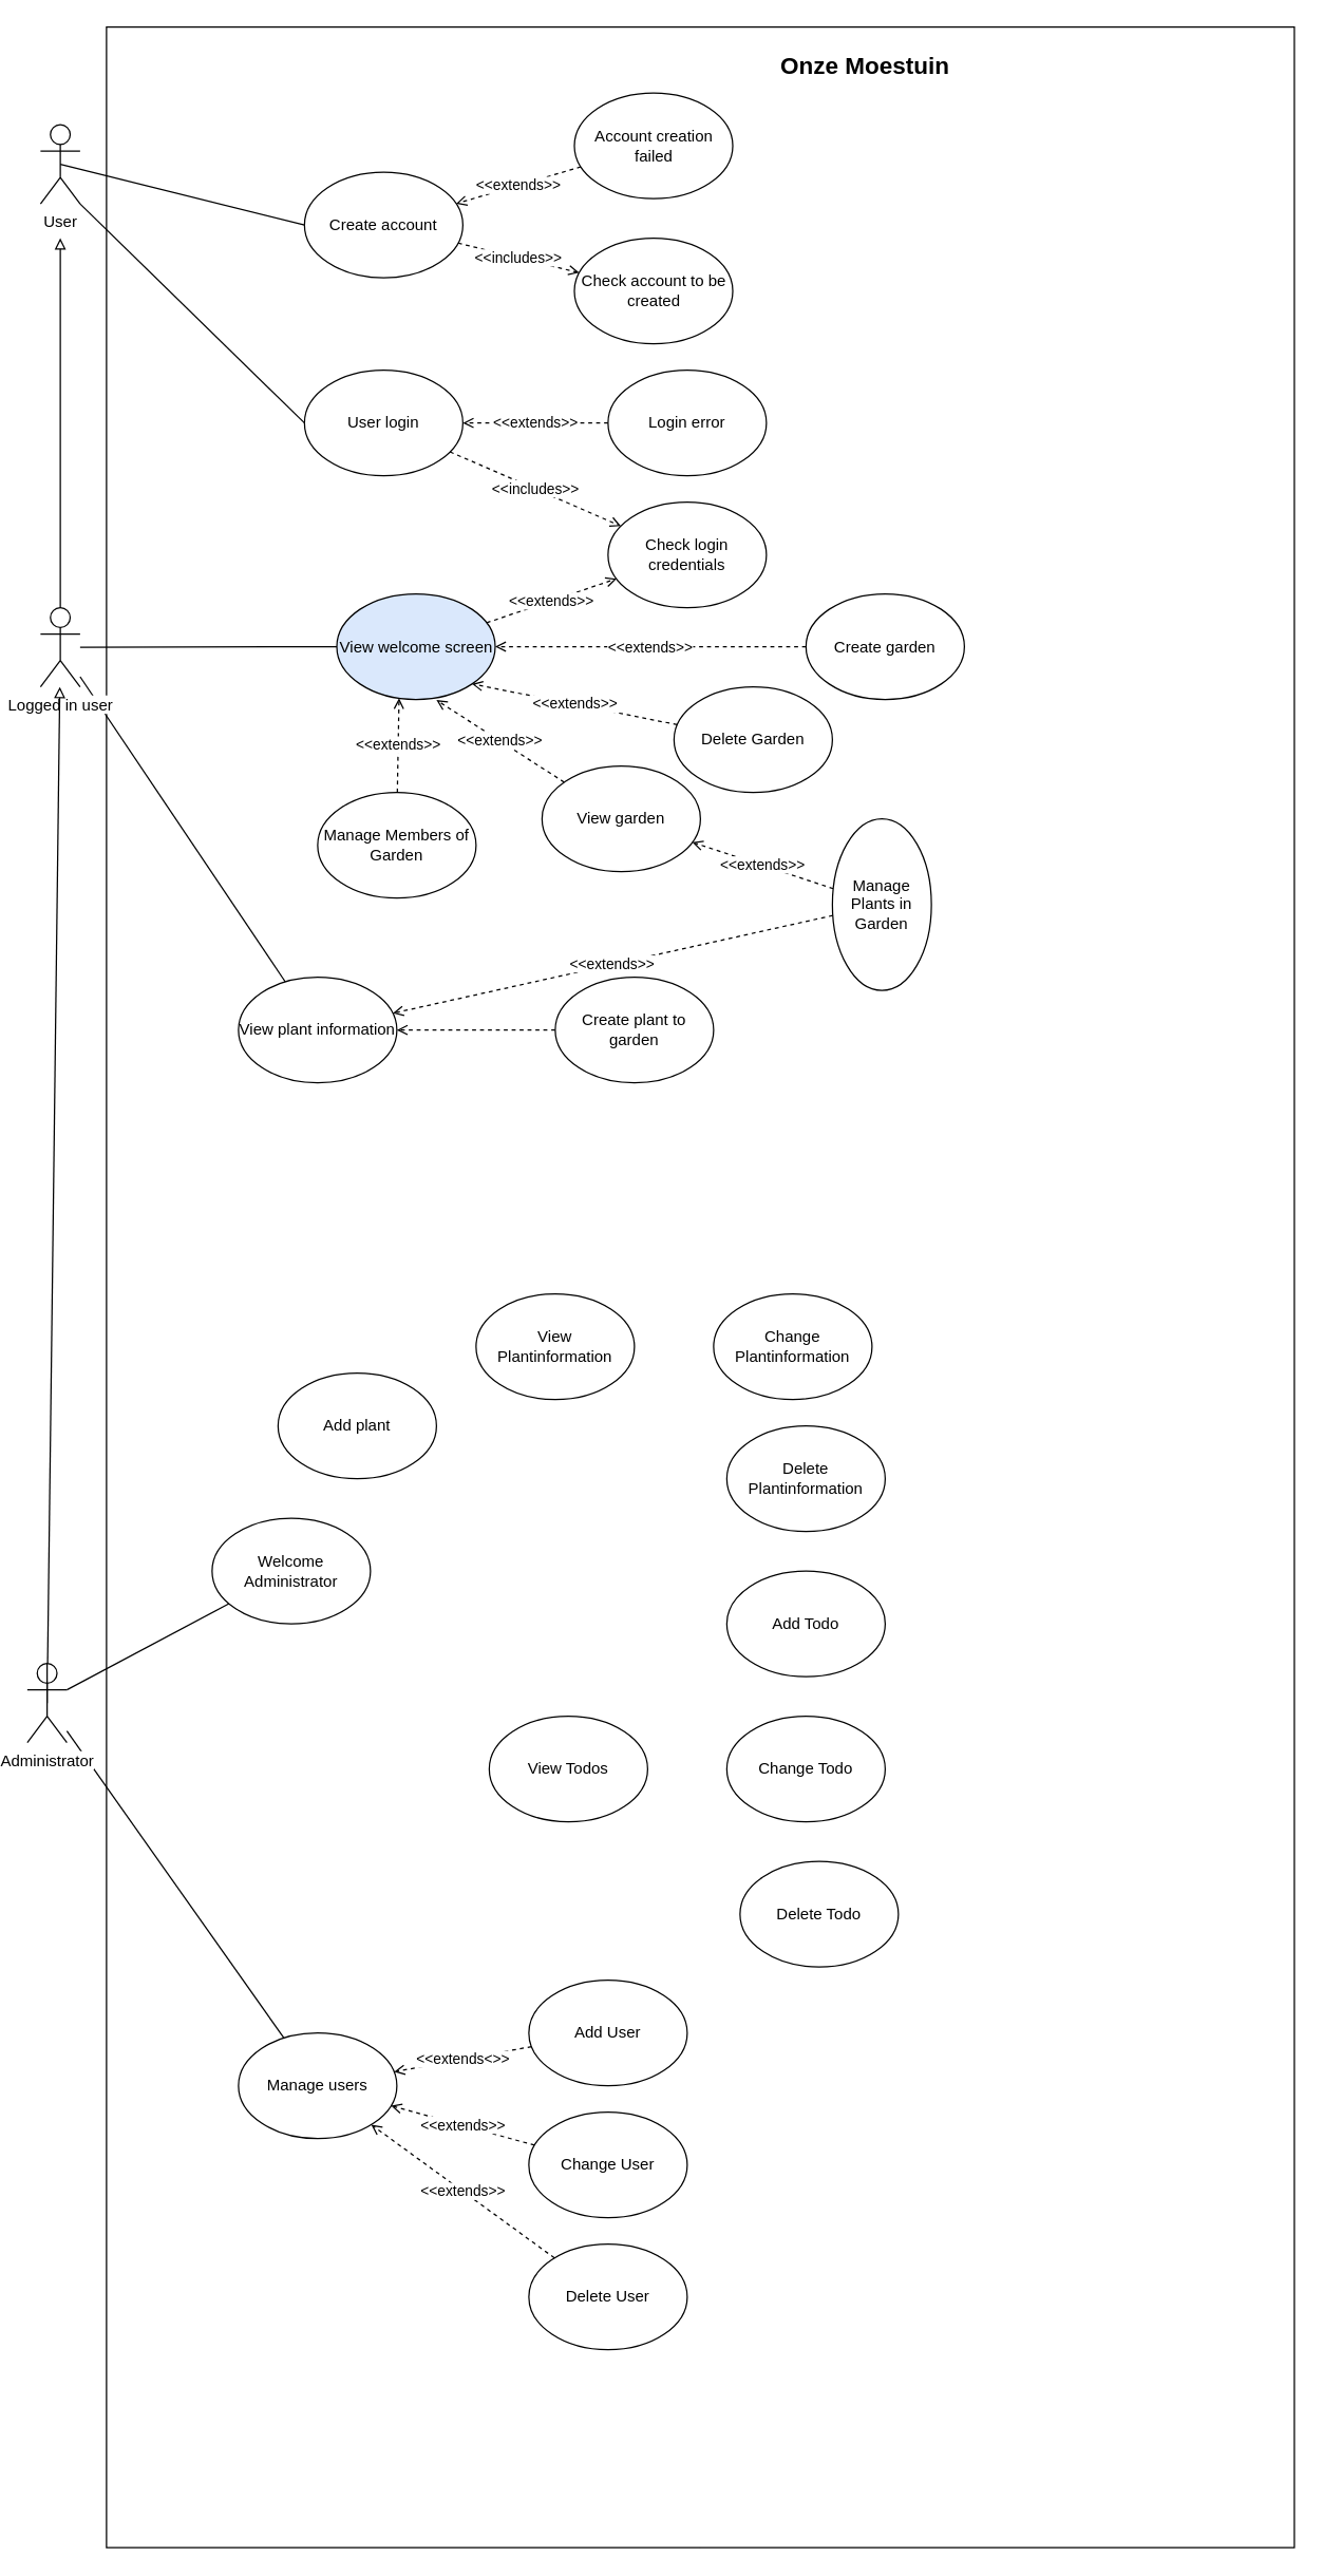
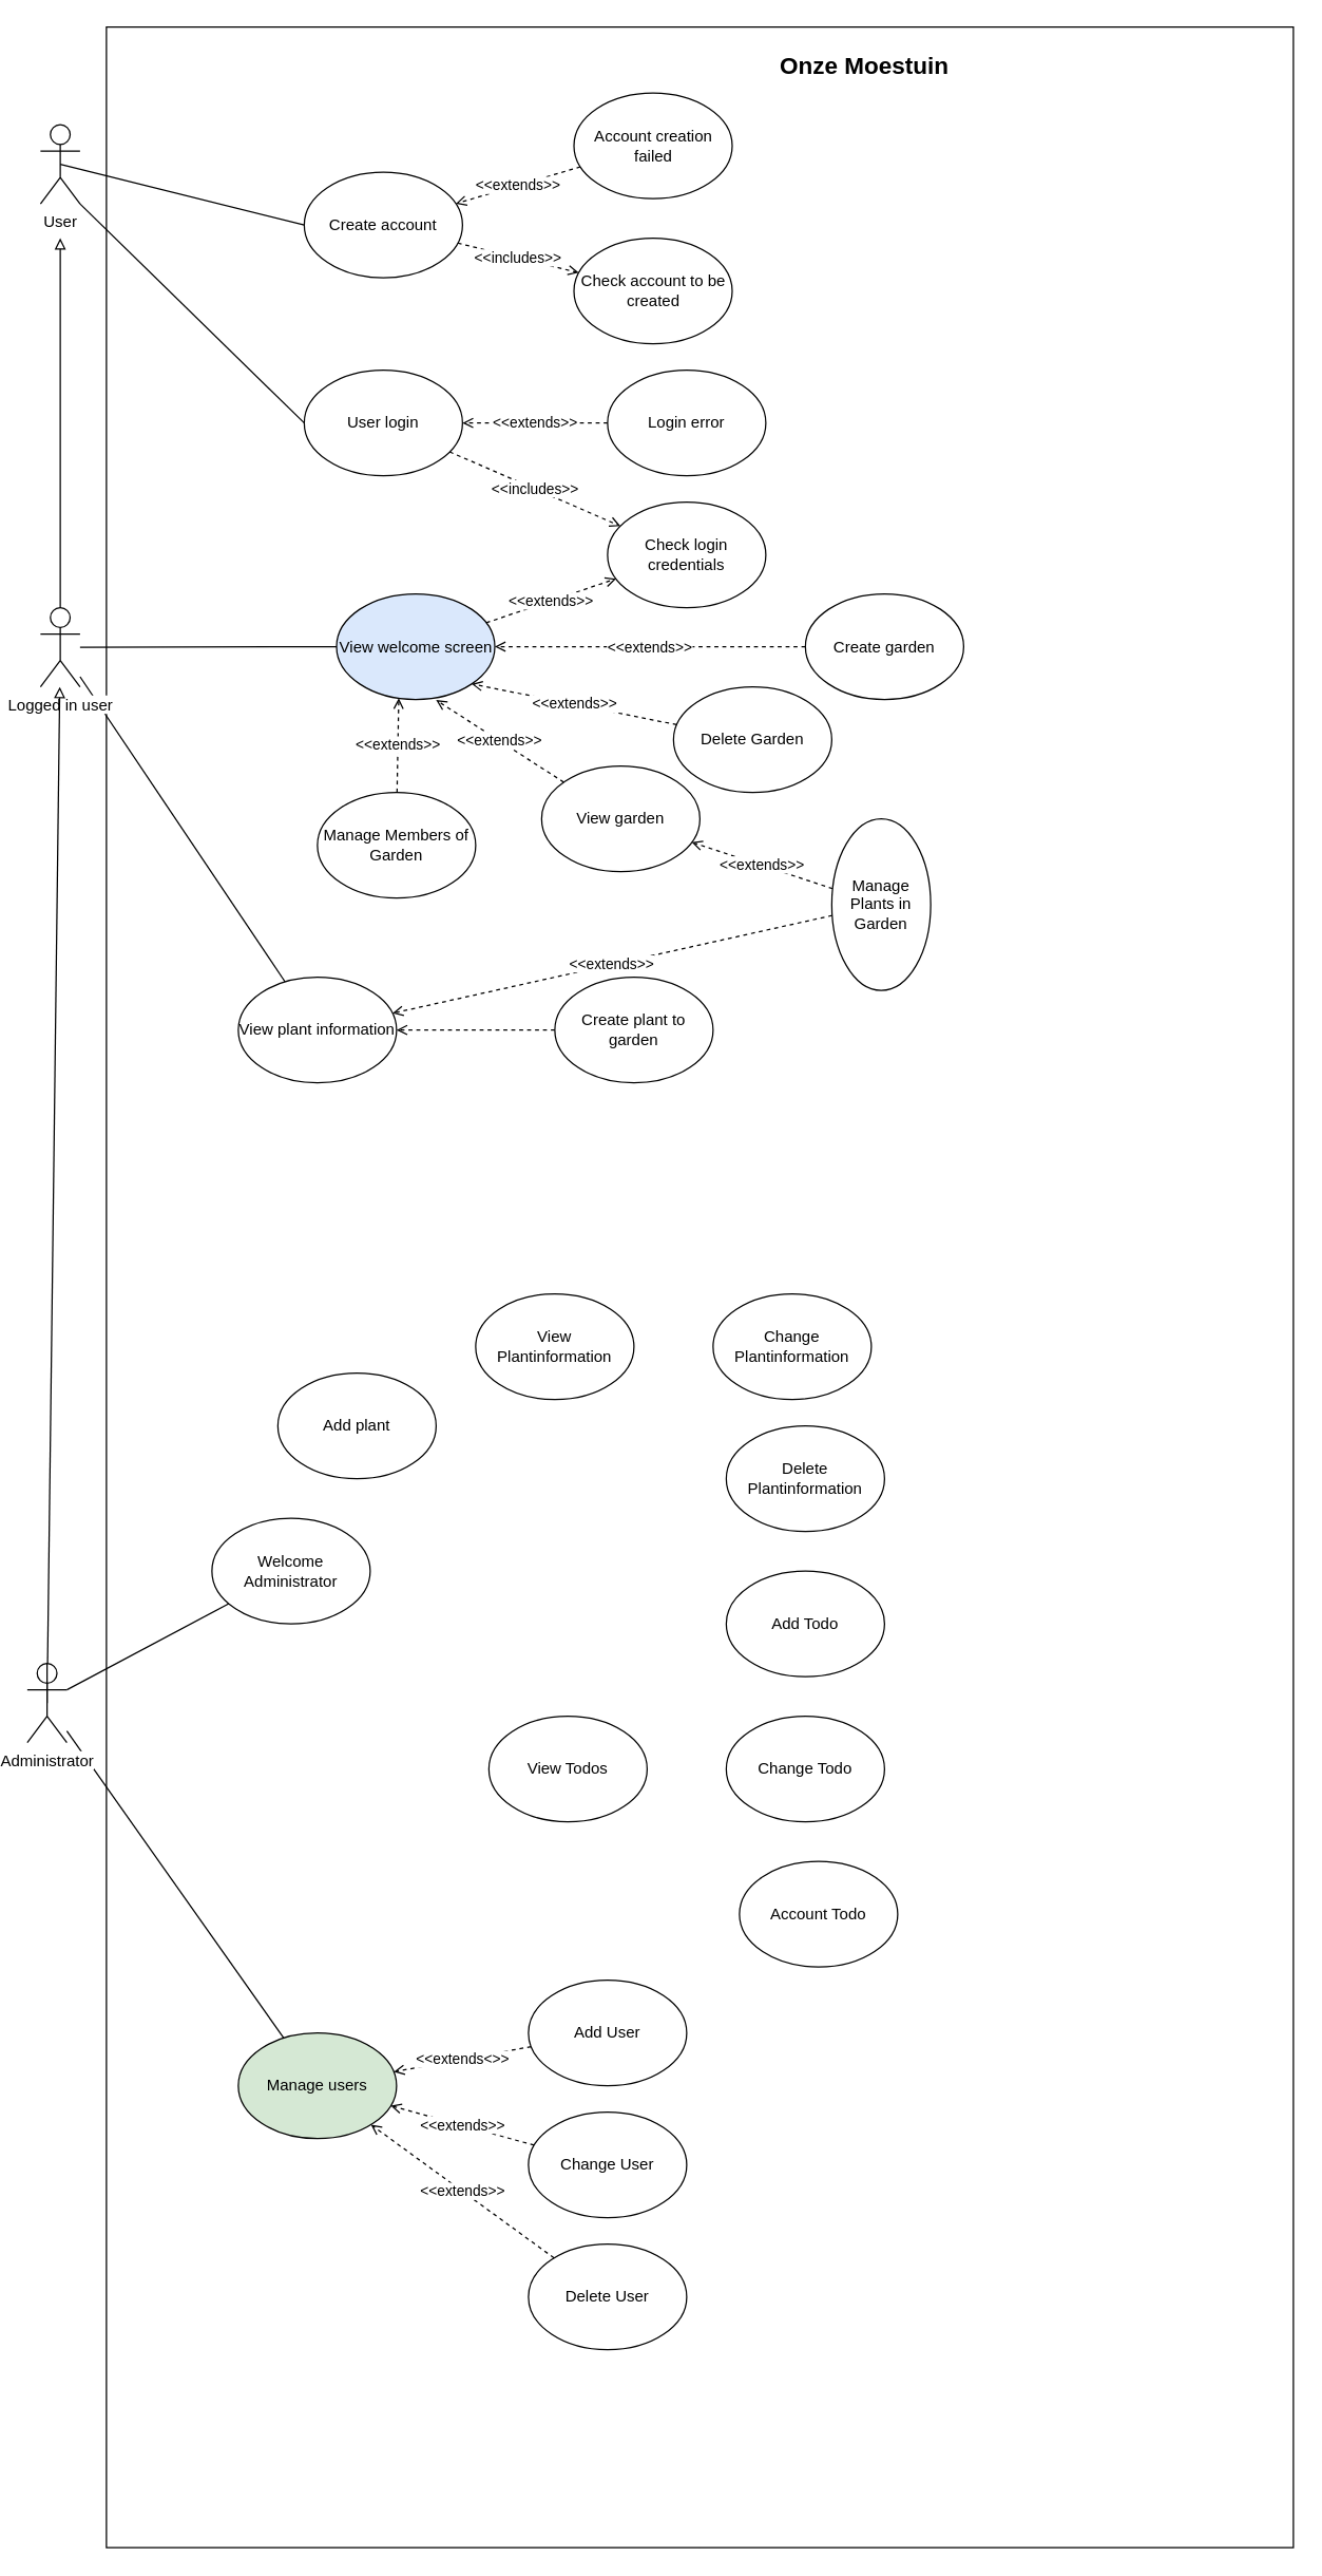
  <mxCell id="0" />
  <mxCell id="1" parent="0" />
  <mxCell id="2" style="edgeStyle=none;rounded=0;orthogonalLoop=1;jettySize=auto;html=1;exitX=0.5;exitY=1;exitDx=0;exitDy=0;dashed=1;endArrow=open;endFill=0;" edge="1" parent="1" source="3"><mxGeometry relative="1" as="geometry"><mxPoint x="520" y="1650" as="targetPoint" /></mxGeometry></mxCell>
  <mxCell id="3" value="" style="rounded=0;whiteSpace=wrap;html=1;" vertex="1" parent="1"><mxGeometry x="80" y="20" width="900" height="1910" as="geometry" /></mxCell>
  <mxCell id="4" value="&lt;b&gt;&lt;font style=&quot;font-size: 18px&quot;&gt;Onze Moestuin&lt;/font&gt;&lt;/b&gt;" style="text;html=1;strokeColor=none;fillColor=none;align=center;verticalAlign=middle;whiteSpace=wrap;rounded=0;" vertex="1" parent="1"><mxGeometry x="585" y="40" width="140" height="20" as="geometry" /></mxCell>
  <mxCell id="5" style="edgeStyle=none;rounded=0;orthogonalLoop=1;jettySize=auto;html=1;endArrow=none;endFill=0;entryX=0;entryY=0.5;entryDx=0;entryDy=0;exitX=1;exitY=1;exitDx=0;exitDy=0;exitPerimeter=0;" edge="1" parent="1" source="59" target="22"><mxGeometry relative="1" as="geometry" /></mxCell>
  <mxCell id="6" style="edgeStyle=none;rounded=0;orthogonalLoop=1;jettySize=auto;html=1;entryX=0;entryY=0.5;entryDx=0;entryDy=0;endArrow=none;endFill=0;exitX=0.5;exitY=0.5;exitDx=0;exitDy=0;exitPerimeter=0;" edge="1" parent="1" source="59" target="16"><mxGeometry relative="1" as="geometry" /></mxCell>
  <mxCell id="7" style="edgeStyle=none;rounded=0;orthogonalLoop=1;jettySize=auto;html=1;endArrow=none;endFill=0;" edge="1" parent="1" source="10" target="31"><mxGeometry relative="1" as="geometry" /></mxCell>
  <mxCell id="8" style="edgeStyle=none;rounded=0;orthogonalLoop=1;jettySize=auto;html=1;endArrow=none;endFill=0;entryX=0;entryY=0.5;entryDx=0;entryDy=0;" edge="1" parent="1" source="10" target="33"><mxGeometry relative="1" as="geometry" /></mxCell>
  <mxCell id="9" style="edgeStyle=none;rounded=0;orthogonalLoop=1;jettySize=auto;html=1;entryX=0.5;entryY=1.433;entryDx=0;entryDy=0;entryPerimeter=0;endArrow=block;endFill=0;" edge="1" parent="1" source="10" target="59"><mxGeometry relative="1" as="geometry" /></mxCell>
  <mxCell id="10" value="Logged in user" style="shape=umlActor;verticalLabelPosition=bottom;labelBackgroundColor=#ffffff;verticalAlign=top;html=1;outlineConnect=0;" vertex="1" parent="1"><mxGeometry x="30" y="460" width="30" height="60" as="geometry" /></mxCell>
  <mxCell id="11" style="edgeStyle=none;rounded=0;orthogonalLoop=1;jettySize=auto;html=1;endArrow=block;endFill=0;" edge="1" parent="1" source="14" target="10"><mxGeometry relative="1" as="geometry" /></mxCell>
  <mxCell id="12" style="edgeStyle=none;rounded=0;orthogonalLoop=1;jettySize=auto;html=1;exitX=1;exitY=0.333;exitDx=0;exitDy=0;exitPerimeter=0;endArrow=none;endFill=0;" edge="1" parent="1" source="14" target="43"><mxGeometry relative="1" as="geometry" /></mxCell>
  <mxCell id="13" style="edgeStyle=none;rounded=0;orthogonalLoop=1;jettySize=auto;html=1;endArrow=none;endFill=0;" edge="1" parent="1" source="14" target="47"><mxGeometry relative="1" as="geometry" /></mxCell>
  <mxCell id="14" value="Administrator" style="shape=umlActor;verticalLabelPosition=bottom;labelBackgroundColor=#ffffff;verticalAlign=top;html=1;outlineConnect=0;" vertex="1" parent="1"><mxGeometry x="20" y="1260" width="30" height="60" as="geometry" /></mxCell>
  <mxCell id="15" value="&amp;lt;&amp;lt;includes&amp;gt;&amp;gt;" style="rounded=0;orthogonalLoop=1;jettySize=auto;html=1;dashed=1;endArrow=open;endFill=0;" edge="1" parent="1" source="16" target="17"><mxGeometry relative="1" as="geometry" /></mxCell>
  <mxCell id="16" value="Create account" style="ellipse;whiteSpace=wrap;html=1;" vertex="1" parent="1"><mxGeometry x="230" y="130" width="120" height="80" as="geometry" /></mxCell>
  <mxCell id="17" value="Check account to be created" style="ellipse;whiteSpace=wrap;html=1;" vertex="1" parent="1"><mxGeometry x="434.5" y="180" width="120" height="80" as="geometry" /></mxCell>
  <mxCell id="18" value="&amp;lt;&amp;lt;extends&amp;gt;&amp;gt;" style="edgeStyle=none;rounded=0;orthogonalLoop=1;jettySize=auto;html=1;dashed=1;endArrow=open;endFill=0;" edge="1" parent="1" source="19" target="16"><mxGeometry relative="1" as="geometry" /></mxCell>
  <mxCell id="19" value="Account creation failed" style="ellipse;whiteSpace=wrap;html=1;" vertex="1" parent="1"><mxGeometry x="434.5" y="70" width="120" height="80" as="geometry" /></mxCell>
  <mxCell id="20" style="edgeStyle=none;rounded=0;orthogonalLoop=1;jettySize=auto;html=1;exitX=0;exitY=0;exitDx=0;exitDy=0;dashed=1;" edge="1" parent="1" source="17" target="17"><mxGeometry relative="1" as="geometry" /></mxCell>
  <mxCell id="21" value="&amp;lt;&amp;lt;includes&amp;gt;&amp;gt;" style="edgeStyle=none;rounded=0;orthogonalLoop=1;jettySize=auto;html=1;endArrow=open;endFill=0;dashed=1;" edge="1" parent="1" source="22" target="23"><mxGeometry relative="1" as="geometry" /></mxCell>
  <mxCell id="22" value="User login" style="ellipse;whiteSpace=wrap;html=1;" vertex="1" parent="1"><mxGeometry x="230" y="280" width="120" height="80" as="geometry" /></mxCell>
  <mxCell id="23" value="Check login credentials" style="ellipse;whiteSpace=wrap;html=1;" vertex="1" parent="1"><mxGeometry x="460" y="380" width="120" height="80" as="geometry" /></mxCell>
  <mxCell id="24" value="&amp;lt;&amp;lt;extends&amp;gt;&amp;gt;" style="edgeStyle=none;rounded=0;orthogonalLoop=1;jettySize=auto;html=1;dashed=1;endArrow=open;endFill=0;" edge="1" parent="1" source="25" target="22"><mxGeometry relative="1" as="geometry" /></mxCell>
  <mxCell id="25" value="Login error" style="ellipse;whiteSpace=wrap;html=1;" vertex="1" parent="1"><mxGeometry x="460" y="280" width="120" height="80" as="geometry" /></mxCell>
  <mxCell id="26" value="&amp;lt;&amp;lt;extends&amp;gt;&amp;gt;" style="edgeStyle=none;rounded=0;orthogonalLoop=1;jettySize=auto;html=1;endArrow=open;endFill=0;dashed=1;" edge="1" parent="1" source="27" target="33"><mxGeometry relative="1" as="geometry" /></mxCell>
  <mxCell id="27" value="Create garden" style="ellipse;whiteSpace=wrap;html=1;" vertex="1" parent="1"><mxGeometry x="610" y="449.5" width="120" height="80" as="geometry" /></mxCell>
  <mxCell id="28" style="edgeStyle=none;rounded=0;orthogonalLoop=1;jettySize=auto;html=1;exitX=0.5;exitY=0.5;exitDx=0;exitDy=0;exitPerimeter=0;entryX=0.5;entryY=0;entryDx=0;entryDy=0;entryPerimeter=0;endArrow=none;endFill=0;" edge="1" parent="1" source="14" target="14"><mxGeometry relative="1" as="geometry" /></mxCell>
  <mxCell id="29" style="edgeStyle=none;rounded=0;orthogonalLoop=1;jettySize=auto;html=1;dashed=1;endArrow=open;endFill=0;" edge="1" parent="1" source="30" target="31"><mxGeometry relative="1" as="geometry" /></mxCell>
  <mxCell id="30" value="Create plant to garden" style="ellipse;whiteSpace=wrap;html=1;" vertex="1" parent="1"><mxGeometry x="420" y="740" width="120" height="80" as="geometry" /></mxCell>
  <mxCell id="31" value="View plant information" style="ellipse;whiteSpace=wrap;html=1;" vertex="1" parent="1"><mxGeometry x="180" y="740" width="120" height="80" as="geometry" /></mxCell>
  <mxCell id="32" value="&amp;lt;&amp;lt;extends&amp;gt;&amp;gt;" style="edgeStyle=none;rounded=0;orthogonalLoop=1;jettySize=auto;html=1;dashed=1;endArrow=open;endFill=0;" edge="1" parent="1" source="33" target="23"><mxGeometry relative="1" as="geometry" /></mxCell>
  <mxCell id="33" value="View welcome screen" style="ellipse;whiteSpace=wrap;html=1;fillColor=#dae8fc;" vertex="1" parent="1"><mxGeometry x="254.5" y="449.5" width="120" height="80" as="geometry" /></mxCell>
  <mxCell id="34" value="&amp;lt;&amp;lt;extends&amp;gt;&amp;gt;" style="edgeStyle=none;rounded=0;orthogonalLoop=1;jettySize=auto;html=1;entryX=0.629;entryY=1.006;entryDx=0;entryDy=0;entryPerimeter=0;dashed=1;endArrow=open;endFill=0;" edge="1" parent="1" source="35" target="33"><mxGeometry relative="1" as="geometry" /></mxCell>
  <mxCell id="35" value="View garden" style="ellipse;whiteSpace=wrap;html=1;" vertex="1" parent="1"><mxGeometry x="410" y="580" width="120" height="80" as="geometry" /></mxCell>
  <mxCell id="36" value="&amp;lt;&amp;lt;extends&amp;gt;&amp;gt;" style="edgeStyle=none;rounded=0;orthogonalLoop=1;jettySize=auto;html=1;entryX=1;entryY=1;entryDx=0;entryDy=0;dashed=1;endArrow=open;endFill=0;" edge="1" parent="1" source="37" target="33"><mxGeometry relative="1" as="geometry" /></mxCell>
  <mxCell id="37" value="Delete Garden" style="ellipse;whiteSpace=wrap;html=1;" vertex="1" parent="1"><mxGeometry x="510" y="520" width="120" height="80" as="geometry" /></mxCell>
  <mxCell id="38" value="&amp;lt;&amp;lt;extends&amp;gt;&amp;gt;" style="edgeStyle=none;rounded=0;orthogonalLoop=1;jettySize=auto;html=1;dashed=1;endArrow=open;endFill=0;" edge="1" parent="1" source="40" target="35"><mxGeometry relative="1" as="geometry" /></mxCell>
  <mxCell id="39" value="&amp;lt;&amp;lt;extends&amp;gt;&amp;gt;" style="edgeStyle=none;rounded=0;orthogonalLoop=1;jettySize=auto;html=1;endArrow=open;endFill=0;dashed=1;" edge="1" parent="1" source="40" target="31"><mxGeometry relative="1" as="geometry" /></mxCell>
  <mxCell id="40" value="Manage Plants in Garden" style="ellipse;whiteSpace=wrap;html=1;" vertex="1" parent="1"><mxGeometry x="630" y="620" width="75" height="130" as="geometry" /></mxCell>
  <mxCell id="41" value="&amp;lt;&amp;lt;extends&amp;gt;&amp;gt;" style="edgeStyle=none;rounded=0;orthogonalLoop=1;jettySize=auto;html=1;entryX=0.393;entryY=0.988;entryDx=0;entryDy=0;entryPerimeter=0;dashed=1;endArrow=open;endFill=0;" edge="1" parent="1" source="42" target="33"><mxGeometry relative="1" as="geometry" /></mxCell>
  <mxCell id="42" value="Manage Members of Garden" style="ellipse;whiteSpace=wrap;html=1;" vertex="1" parent="1"><mxGeometry x="240" y="600" width="120" height="80" as="geometry" /></mxCell>
  <mxCell id="43" value="Welcome Administrator" style="ellipse;whiteSpace=wrap;html=1;" vertex="1" parent="1"><mxGeometry x="160" y="1150" width="120" height="80" as="geometry" /></mxCell>
  <mxCell id="44" value="View&lt;br&gt;Plantinformation" style="ellipse;whiteSpace=wrap;html=1;" vertex="1" parent="1"><mxGeometry x="360" y="980" width="120" height="80" as="geometry" /></mxCell>
  <mxCell id="45" value="View Todos" style="ellipse;whiteSpace=wrap;html=1;" vertex="1" parent="1"><mxGeometry x="370" y="1300" width="120" height="80" as="geometry" /></mxCell>
  <mxCell id="46" value="Add plant" style="ellipse;whiteSpace=wrap;html=1;" vertex="1" parent="1"><mxGeometry x="210" y="1040" width="120" height="80" as="geometry" /></mxCell>
- <mxCell id="47" value="Manage users" style="ellipse;whiteSpace=wrap;html=1;" vertex="1" parent="1"><mxGeometry x="180" y="1540" width="120" height="80" as="geometry" /></mxCell>
+ <mxCell id="47" value="Manage users" style="ellipse;whiteSpace=wrap;html=1;fillColor=#d5e8d4;" vertex="1" parent="1"><mxGeometry x="180" y="1540" width="120" height="80" as="geometry" /></mxCell>
  <mxCell id="48" value="Change Plantinformation" style="ellipse;whiteSpace=wrap;html=1;" vertex="1" parent="1"><mxGeometry x="540" y="980" width="120" height="80" as="geometry" /></mxCell>
  <mxCell id="49" value="Delete Plantinformation" style="ellipse;whiteSpace=wrap;html=1;" vertex="1" parent="1"><mxGeometry x="550" y="1080" width="120" height="80" as="geometry" /></mxCell>
  <mxCell id="50" value="Add Todo" style="ellipse;whiteSpace=wrap;html=1;" vertex="1" parent="1"><mxGeometry x="550" y="1190" width="120" height="80" as="geometry" /></mxCell>
  <mxCell id="51" value="Change Todo" style="ellipse;whiteSpace=wrap;html=1;" vertex="1" parent="1"><mxGeometry x="550" y="1300" width="120" height="80" as="geometry" /></mxCell>
- <mxCell id="52" value="Delete Todo" style="ellipse;whiteSpace=wrap;html=1;" vertex="1" parent="1"><mxGeometry x="560" y="1410" width="120" height="80" as="geometry" /></mxCell>
+ <mxCell id="52" value="Account Todo" style="ellipse;whiteSpace=wrap;html=1;" vertex="1" parent="1"><mxGeometry x="560" y="1410" width="120" height="80" as="geometry" /></mxCell>
  <mxCell id="53" value="&amp;lt;&amp;lt;extends&amp;lt;&amp;gt;&amp;gt;" style="edgeStyle=none;rounded=0;orthogonalLoop=1;jettySize=auto;html=1;endArrow=open;endFill=0;dashed=1;" edge="1" parent="1" source="54" target="47"><mxGeometry relative="1" as="geometry" /></mxCell>
  <mxCell id="54" value="Add User" style="ellipse;whiteSpace=wrap;html=1;" vertex="1" parent="1"><mxGeometry x="400" y="1500" width="120" height="80" as="geometry" /></mxCell>
  <mxCell id="55" value="&amp;lt;&amp;lt;extends&amp;gt;&amp;gt;" style="edgeStyle=none;rounded=0;orthogonalLoop=1;jettySize=auto;html=1;dashed=1;endArrow=open;endFill=0;" edge="1" parent="1" source="56" target="47"><mxGeometry relative="1" as="geometry" /></mxCell>
  <mxCell id="56" value="Change User" style="ellipse;whiteSpace=wrap;html=1;" vertex="1" parent="1"><mxGeometry x="400" y="1600" width="120" height="80" as="geometry" /></mxCell>
  <mxCell id="57" value="&amp;lt;&amp;lt;extends&amp;gt;&amp;gt;" style="edgeStyle=none;rounded=0;orthogonalLoop=1;jettySize=auto;html=1;dashed=1;endArrow=open;endFill=0;" edge="1" parent="1" source="58" target="47"><mxGeometry relative="1" as="geometry" /></mxCell>
  <mxCell id="58" value="Delete User" style="ellipse;whiteSpace=wrap;html=1;" vertex="1" parent="1"><mxGeometry x="400" y="1700" width="120" height="80" as="geometry" /></mxCell>
  <mxCell id="59" value="User" style="shape=umlActor;verticalLabelPosition=bottom;labelBackgroundColor=#ffffff;verticalAlign=top;html=1;outlineConnect=0;" vertex="1" parent="1"><mxGeometry x="30" y="94" width="30" height="60" as="geometry" /></mxCell>
